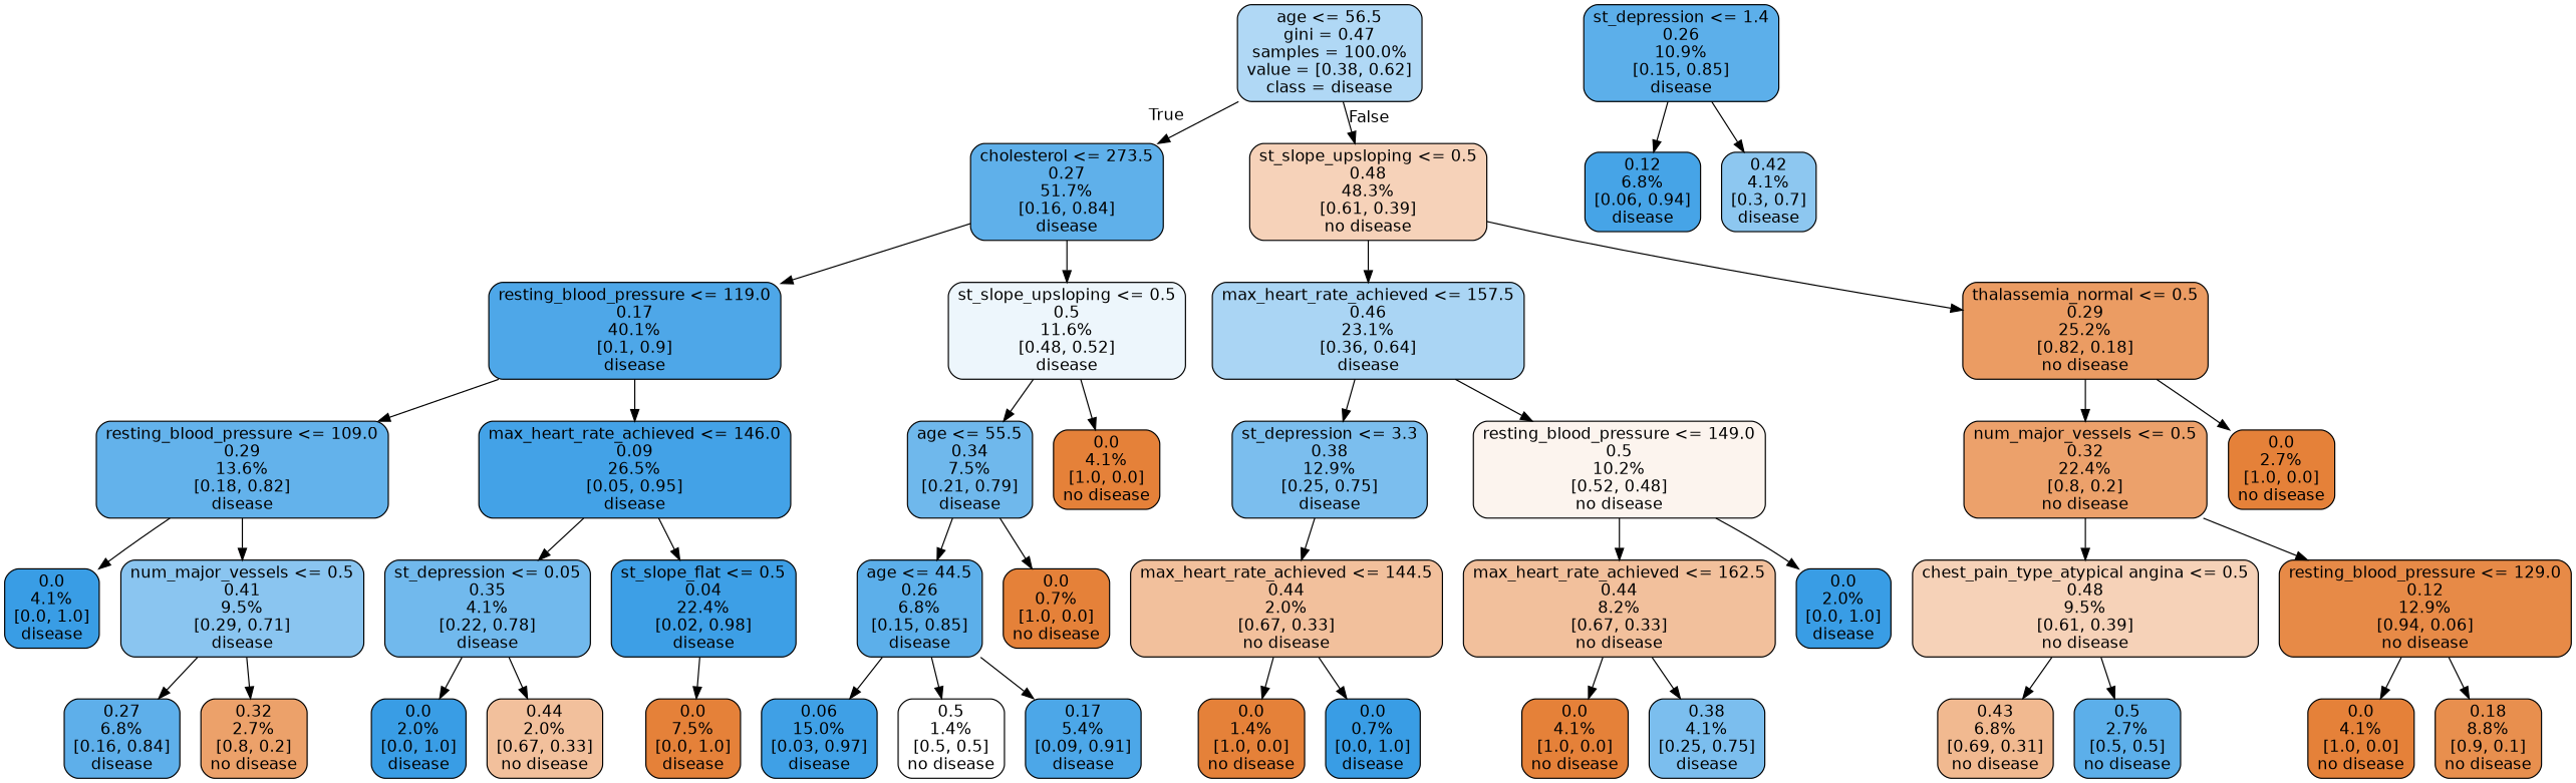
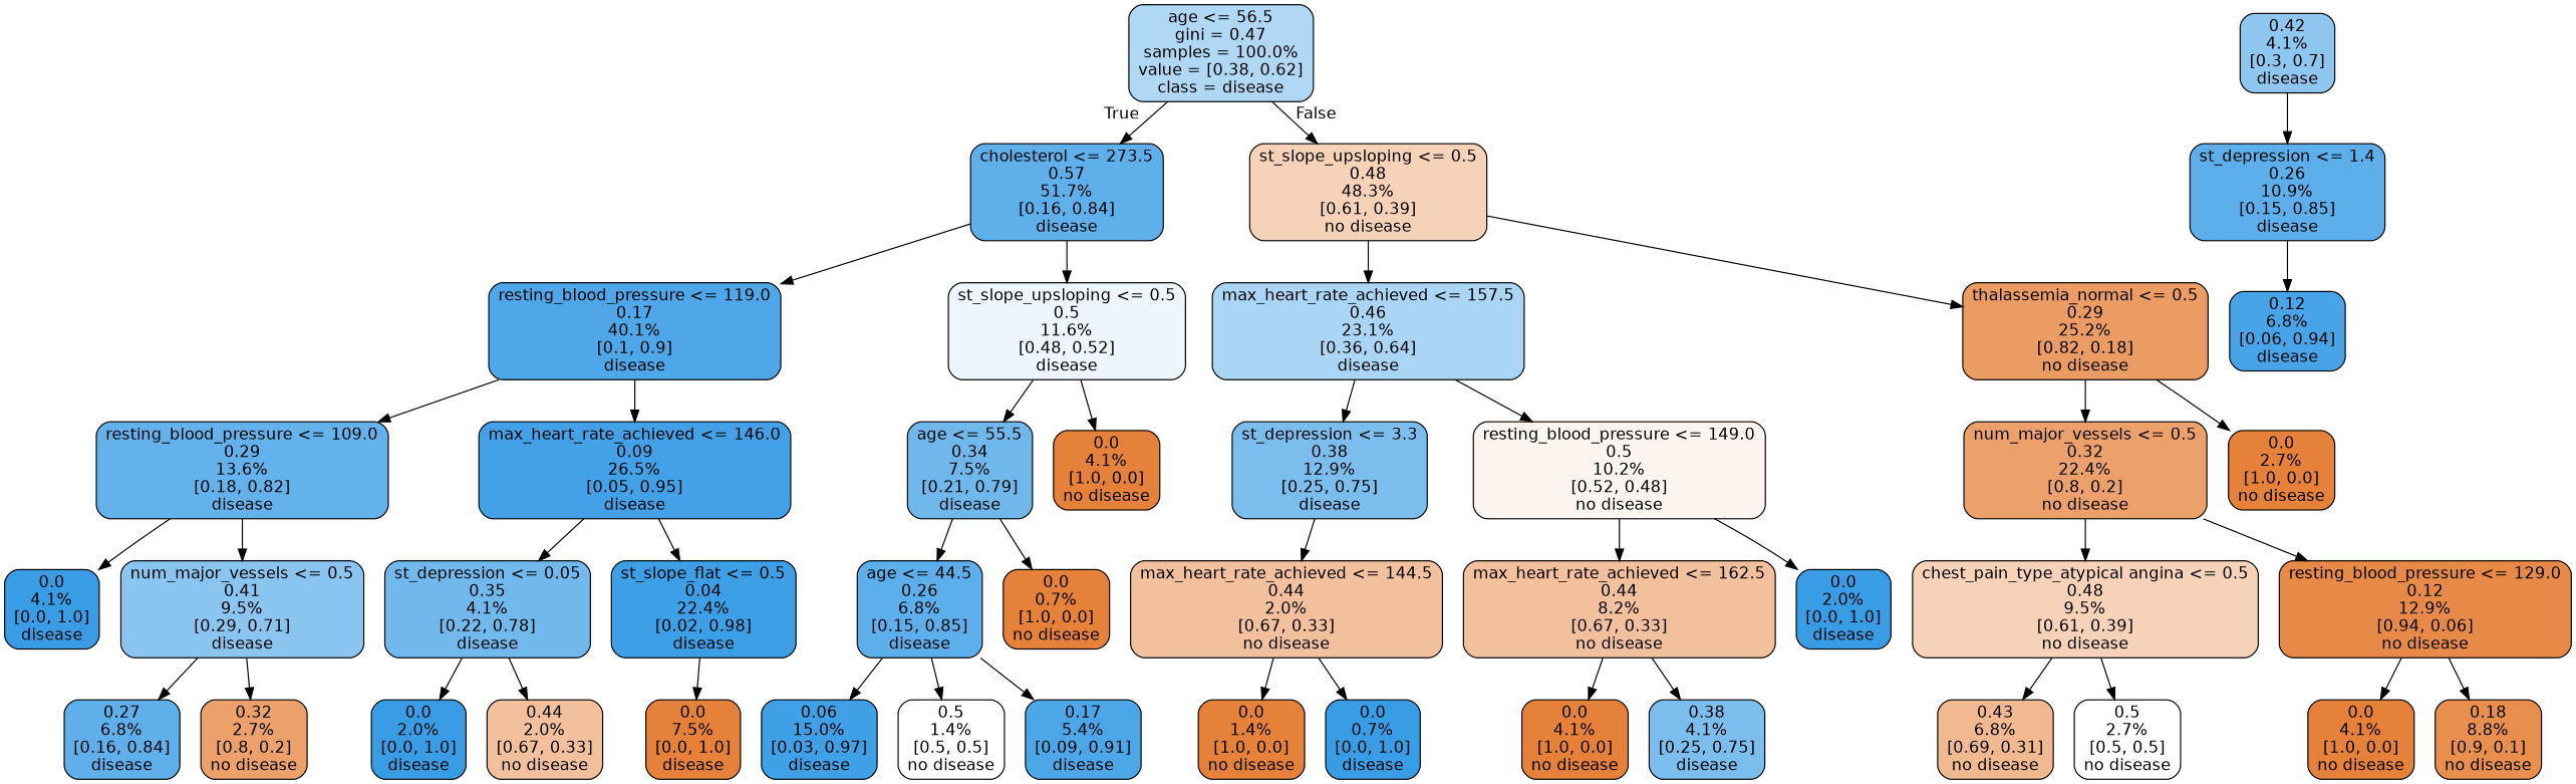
  digraph {
    node [color=black fillcolor="#e58139ff" fontname=helvetica shape=box style="filled, rounded"]
    edge [fontname=helvetica]
    n1 [fillcolor="#399de565" label="age <= 56.5\ngini = 0.47\nsamples = 100.0%\nvalue = [0.38, 0.62]\nclass = disease"]
-   n2 [fillcolor="#399de5ce" label="cholesterol <= 273.5\n0.27\n51.7%\n[0.16, 0.84]\ndisease"]
+   n2 [fillcolor="#399de5ce" label="cholesterol <= 273.5\n0.57\n51.7%\n[0.16, 0.84]\ndisease"]
    n3 [fillcolor="#e581395a" label="st_slope_upsloping <= 0.5\n0.48\n48.3%\n[0.61, 0.39]\nno disease"]
    n4 [fillcolor="#399de5e4" label="resting_blood_pressure <= 119.0\n0.17\n40.1%\n[0.1, 0.9]\ndisease"]
    n5 [fillcolor="#399de517" label="st_slope_upsloping <= 0.5\n0.5\n11.6%\n[0.48, 0.52]\ndisease"]
    n6 [fillcolor="#399de56d" label="max_heart_rate_achieved <= 157.5\n0.46\n23.1%\n[0.36, 0.64]\ndisease"]
    n7 [fillcolor="#e58139c8" label="thalassemia_normal <= 0.5\n0.29\n25.2%\n[0.82, 0.18]\nno disease"]
    n8 [fillcolor="#399de5c9" label="resting_blood_pressure <= 109.0\n0.29\n13.6%\n[0.18, 0.82]\ndisease"]
    n9 [fillcolor="#399de5f2" label="max_heart_rate_achieved <= 146.0\n0.09\n26.5%\n[0.05, 0.95]\ndisease"]
    n10 [fillcolor="#399de5b9" label="age <= 55.5\n0.34\n7.5%\n[0.21, 0.79]\ndisease"]
    n11 [label="0.0\n4.1%\n[1.0, 0.0]\nno disease"]
    n12 [fillcolor="#399de5ff" label="0.0\n4.1%\n[0.0, 1.0]\ndisease"]
    n13 [fillcolor="#399de596" label="num_major_vessels <= 0.5\n0.41\n9.5%\n[0.29, 0.71]\ndisease"]
    n14 [fillcolor="#399de5b6" label="st_depression <= 0.05\n0.35\n4.1%\n[0.22, 0.78]\ndisease"]
    n15 [fillcolor="#399de5fa" label="st_slope_flat <= 0.5\n0.04\n22.4%\n[0.02, 0.98]\ndisease"]
    n16 [fillcolor="#399de5cf" label="0.27\n6.8%\n[0.16, 0.84]\ndisease"]
    n17 [fillcolor="#e58139bf" label="0.32\n2.7%\n[0.8, 0.2]\nno disease"]
    n18 [fillcolor="#399de5ff" label="0.0\n2.0%\n[0.0, 1.0]\ndisease"]
    n19 [fillcolor="#e581397f" label="0.44\n2.0%\n[0.67, 0.33]\nno disease"]
    n20 [label="0.0\n7.5%\n[0.0, 1.0]\ndisease"]
    n21 [fillcolor="#399de5f7" label="0.06\n15.0%\n[0.03, 0.97]\ndisease"]
    n22 [fillcolor="#399de5d1" label="age <= 44.5\n0.26\n6.8%\n[0.15, 0.85]\ndisease"]
    n23 [label="0.0\n0.7%\n[1.0, 0.0]\nno disease"]
    n24 [fillcolor="#e5813900" label="0.5\n1.4%\n[0.5, 0.5]\nno disease"]
    n25 [fillcolor="#399de5e6" label="0.17\n5.4%\n[0.09, 0.91]\ndisease"]
    n26 [fillcolor="#399de5aa" label="st_depression <= 3.3\n0.38\n12.9%\n[0.25, 0.75]\ndisease"]
    n27 [fillcolor="#e5813915" label="resting_blood_pressure <= 149.0\n0.5\n10.2%\n[0.52, 0.48]\nno disease"]
    n28 [fillcolor="#e58139be" label="num_major_vessels <= 0.5\n0.32\n22.4%\n[0.8, 0.2]\nno disease"]
    n29 [label="0.0\n2.7%\n[1.0, 0.0]\nno disease"]
    n30 [fillcolor="#e581397f" label="max_heart_rate_achieved <= 144.5\n0.44\n2.0%\n[0.67, 0.33]\nno disease"]
    n31 [fillcolor="#e581397f" label="max_heart_rate_achieved <= 162.5\n0.44\n8.2%\n[0.67, 0.33]\nno disease"]
    n32 [fillcolor="#399de5ff" label="0.0\n2.0%\n[0.0, 1.0]\ndisease"]
    n33 [fillcolor="#399de5d1" label="st_depression <= 1.4\n0.26\n10.9%\n[0.15, 0.85]\ndisease"]
    n34 [fillcolor="#399de5ee" label="0.12\n6.8%\n[0.06, 0.94]\ndisease"]
    n35 [fillcolor="#399de592" label="0.42\n4.1%\n[0.3, 0.7]\ndisease"]
    n36 [label="0.0\n1.4%\n[1.0, 0.0]\nno disease"]
    n37 [fillcolor="#399de5ff" label="0.0\n0.7%\n[0.0, 1.0]\ndisease"]
    n38 [label="0.0\n4.1%\n[1.0, 0.0]\nno disease"]
    n39 [fillcolor="#399de5aa" label="0.38\n4.1%\n[0.25, 0.75]\ndisease"]
    n40 [fillcolor="#e581395b" label="chest_pain_type_atypical angina <= 0.5\n0.48\n9.5%\n[0.61, 0.39]\nno disease"]
    n41 [fillcolor="#e58139ed" label="resting_blood_pressure <= 129.0\n0.12\n12.9%\n[0.94, 0.06]\nno disease"]
    n42 [fillcolor="#e581398e" label="0.43\n6.8%\n[0.69, 0.31]\nno disease"]
-   n43 [fillcolor="#399de5d1" label="0.5\n2.7%\n[0.5, 0.5]\nno disease"]
+   n43 [fillcolor="#e5813900" label="0.5\n2.7%\n[0.5, 0.5]\nno disease"]
    n44 [label="0.0\n4.1%\n[1.0, 0.0]\nno disease"]
    n45 [fillcolor="#e58139e3" label="0.18\n8.8%\n[0.9, 0.1]\nno disease"]
    n1 -> n2 [headlabel=True labelangle=45 labeldistance=2.5]
    n1 -> n3 [headlabel=False labelangle=-45 labeldistance=2.5]
    n2 -> n4
    n2 -> n5
    n3 -> n6
    n3 -> n7
    n4 -> n8
    n4 -> n9
    n5 -> n10
    n5 -> n11
    n6 -> n26
    n6 -> n27
    n7 -> n28
    n7 -> n29
    n8 -> n12
    n8 -> n13
    n9 -> n14
    n9 -> n15
    n10 -> n22
    n10 -> n23
    n13 -> n16
    n13 -> n17
    n14 -> n18
    n14 -> n19
    n15 -> n20
    n22 -> n21
    n22 -> n24
    n22 -> n25
    n26 -> n30
    n27 -> n31
    n27 -> n32
    n28 -> n40
    n28 -> n41
    n30 -> n36
    n30 -> n37
    n31 -> n38
    n31 -> n39
    n33 -> n34
-   n33 -> n35
+   n35 -> n33
    n40 -> n42
    n40 -> n43
    n41 -> n44
    n41 -> n45
  }
